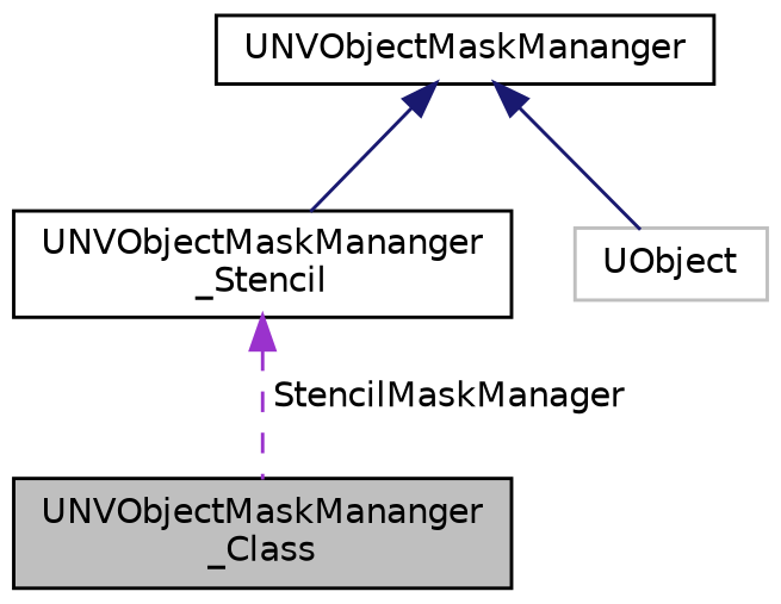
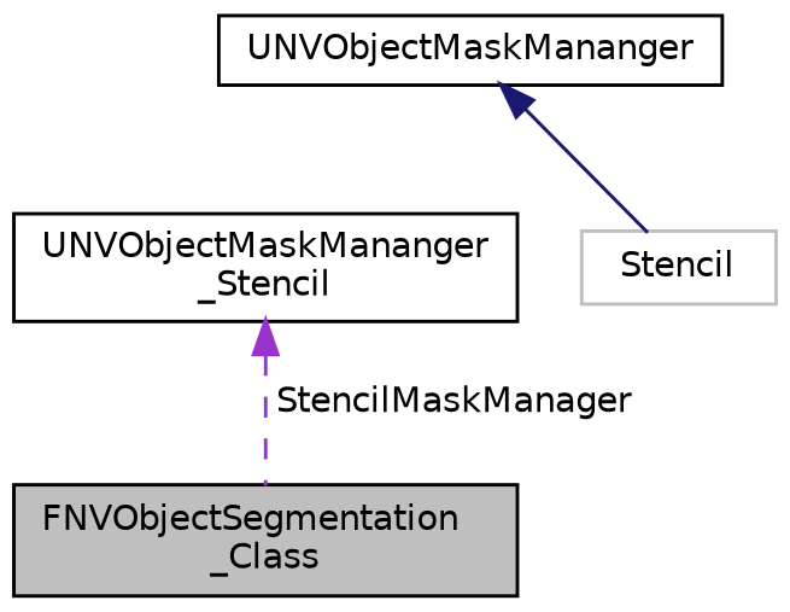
  digraph {
    node [color=black fillcolor=white fontname=Helvetica fontsize=10 shape=record style=filled]
    edge [color=midnightblue dir=back fontname=Helvetica fontsize=10 labelfontname=Helvetica labelfontsize=10 style=solid]
-   n1 [fillcolor=grey75 fontcolor=black height=0.2 label="UNVObjectMaskMananger\l_Class" width=0.4]
+   n1 [fillcolor=grey75 fontcolor=black height=0.2 label="FNVObjectSegmentation\l_Class" width=0.4]
    n2 [height=0.2 label="UNVObjectMaskMananger\l_Stencil" width=0.4]
    n3 [height=0.2 label=UNVObjectMaskMananger width=0.4]
-   n4 [color=grey75 height=0.2 label=UObject width=0.4]
+   n4 [color=grey75 height=0.2 label=Stencil width=0.4]
    n2 -> n1 [color=darkorchid3 label=" StencilMaskManager" style=dashed]
-   n3 -> n2
    n3 -> n4
  }
